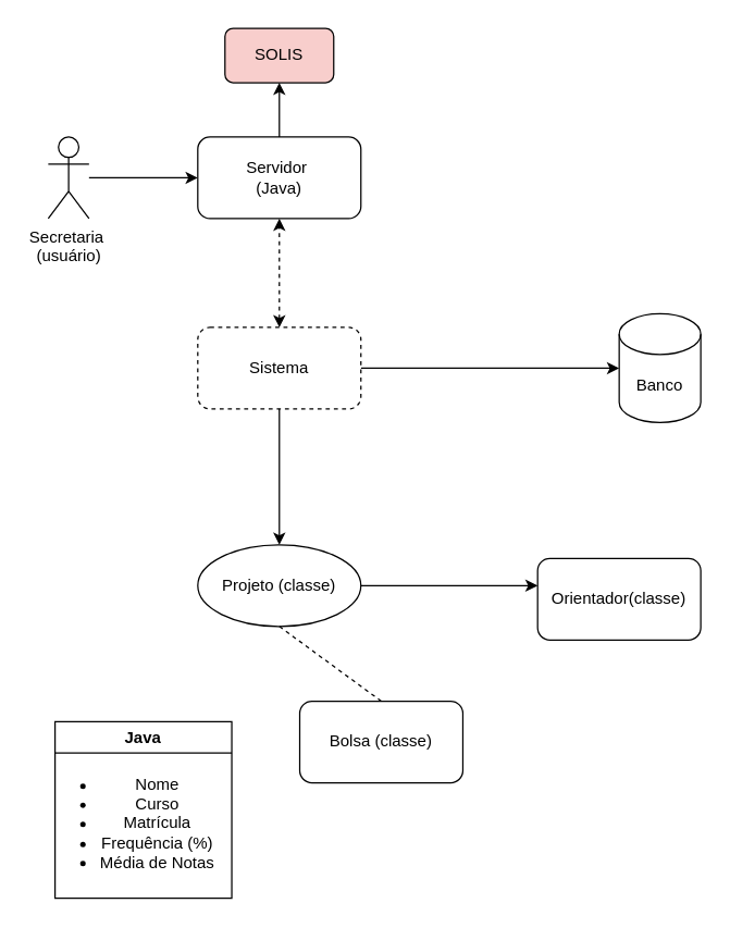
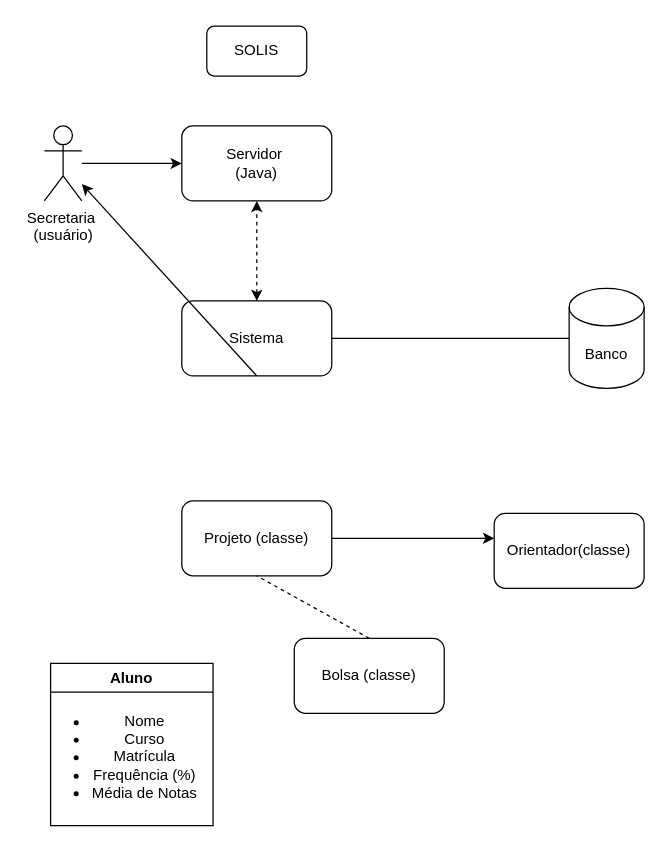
  <mxCell id="0" />
  <mxCell id="1" parent="0" />
  <mxCell id="2" style="edgeStyle=orthogonalEdgeStyle;rounded=0;orthogonalLoop=1;jettySize=auto;html=1;" edge="1" parent="1" source="3"><mxGeometry relative="1" as="geometry"><mxPoint x="145" y="130" as="targetPoint" /></mxGeometry></mxCell>
  <mxCell id="3" value="Secretaria&amp;nbsp;&lt;div&gt;(usuário)&lt;/div&gt;" style="shape=umlActor;verticalLabelPosition=bottom;verticalAlign=top;html=1;outlineConnect=0;" vertex="1" parent="1"><mxGeometry x="35" y="100" width="30" height="60" as="geometry" /></mxCell>
- <mxCell id="4" style="edgeStyle=orthogonalEdgeStyle;rounded=0;orthogonalLoop=1;jettySize=auto;html=1;exitX=1;exitY=0.5;exitDx=0;exitDy=0;entryX=0;entryY=0.5;entryDx=0;entryDy=0;entryPerimeter=0;" edge="1" parent="1" source="9" target="8"><mxGeometry relative="1" as="geometry"><mxPoint x="355" y="130" as="targetPoint" /></mxGeometry></mxCell>
- <mxCell id="5" value="" style="edgeStyle=orthogonalEdgeStyle;rounded=0;orthogonalLoop=1;jettySize=auto;html=1;" edge="1" parent="1" source="6" target="7"><mxGeometry relative="1" as="geometry" /></mxCell>
+ <mxCell id="4" style="edgeStyle=orthogonalEdgeStyle;rounded=0;orthogonalLoop=1;jettySize=auto;html=1;exitX=1;exitY=0.5;exitDx=0;exitDy=0;entryX=0;entryY=0.5;entryDx=0;entryDy=0;entryPerimeter=0;endArrow=none;" edge="1" parent="1" source="9" target="8"><mxGeometry relative="1" as="geometry"><mxPoint x="355" y="130" as="targetPoint" /></mxGeometry></mxCell>
  <mxCell id="6" value="Servidor&amp;nbsp;&lt;div&gt;(Java)&lt;/div&gt;" style="rounded=1;whiteSpace=wrap;html=1;" vertex="1" parent="1"><mxGeometry x="145" y="100" width="120" height="60" as="geometry" /></mxCell>
- <mxCell id="7" value="SOLIS" style="rounded=1;whiteSpace=wrap;html=1;fillColor=#f8cecc;" vertex="1" parent="1"><mxGeometry x="165" y="20" width="80" height="40" as="geometry" /></mxCell>
+ <mxCell id="7" value="SOLIS" style="rounded=1;whiteSpace=wrap;html=1;" vertex="1" parent="1"><mxGeometry x="165" y="20" width="80" height="40" as="geometry" /></mxCell>
  <mxCell id="8" value="Banco" style="shape=cylinder3;whiteSpace=wrap;html=1;boundedLbl=1;backgroundOutline=1;size=15;" vertex="1" parent="1"><mxGeometry x="455" y="230" width="60" height="80" as="geometry" /></mxCell>
- <mxCell id="9" value="Sistema" style="rounded=1;whiteSpace=wrap;html=1;dashed=1;" vertex="1" parent="1"><mxGeometry x="145" y="240" width="120" height="60" as="geometry" /></mxCell>
- <mxCell id="10" value="" style="endArrow=classic;html=1;rounded=0;exitX=0.5;exitY=1;exitDx=0;exitDy=0;entryX=0.5;entryY=0;entryDx=0;entryDy=0;" edge="1" parent="1" source="9" target="12"><mxGeometry width="50" height="50" relative="1" as="geometry"><mxPoint x="205" y="330" as="sourcePoint" /><mxPoint x="205" y="350" as="targetPoint" /></mxGeometry></mxCell>
+ <mxCell id="9" value="Sistema" style="rounded=1;whiteSpace=wrap;html=1;" vertex="1" parent="1"><mxGeometry x="145" y="240" width="120" height="60" as="geometry" /></mxCell>
+ <mxCell id="10" value="" style="endArrow=classic;html=1;rounded=0;exitX=0.5;exitY=1;exitDx=0;exitDy=0;" edge="1" parent="1" source="9" target="3"><mxGeometry width="50" height="50" relative="1" as="geometry"><mxPoint x="205" y="330" as="sourcePoint" /><mxPoint x="205" y="350" as="targetPoint" /></mxGeometry></mxCell>
  <mxCell id="11" value="" style="endArrow=classic;startArrow=classic;html=1;rounded=0;entryX=0.5;entryY=1;entryDx=0;entryDy=0;exitX=0.5;exitY=0;exitDx=0;exitDy=0;dashed=1;" edge="1" parent="1" source="9" target="6"><mxGeometry width="50" height="50" relative="1" as="geometry"><mxPoint x="195" y="230" as="sourcePoint" /><mxPoint x="245" y="180" as="targetPoint" /></mxGeometry></mxCell>
- <mxCell id="12" value="Projeto (classe)" style="ellipse;whiteSpace=wrap;html=1;" vertex="1" parent="1"><mxGeometry x="145" y="400" width="120" height="60" as="geometry" /></mxCell>
- <mxCell id="13" value="Bolsa (classe)" style="rounded=1;whiteSpace=wrap;html=1;" vertex="1" parent="1"><mxGeometry x="220" y="515" width="120" height="60" as="geometry" /></mxCell>
+ <mxCell id="12" value="Projeto (classe)" style="rounded=1;whiteSpace=wrap;html=1;" vertex="1" parent="1"><mxGeometry x="145" y="400" width="120" height="60" as="geometry" /></mxCell>
+ <mxCell id="13" value="Bolsa (classe)" style="rounded=1;whiteSpace=wrap;html=1;" vertex="1" parent="1"><mxGeometry x="235" y="510" width="120" height="60" as="geometry" /></mxCell>
  <mxCell id="14" value="" style="endArrow=none;dashed=1;html=1;rounded=0;entryX=0.5;entryY=1;entryDx=0;entryDy=0;exitX=0.5;exitY=0;exitDx=0;exitDy=0;" edge="1" parent="1" source="13" target="12"><mxGeometry width="50" height="50" relative="1" as="geometry"><mxPoint x="195" y="520" as="sourcePoint" /><mxPoint x="245" y="470" as="targetPoint" /></mxGeometry></mxCell>
  <mxCell id="15" value="" style="endArrow=classic;html=1;rounded=0;exitX=1;exitY=0.5;exitDx=0;exitDy=0;" edge="1" parent="1" source="12"><mxGeometry width="50" height="50" relative="1" as="geometry"><mxPoint x="275" y="430" as="sourcePoint" /><mxPoint x="395" y="430" as="targetPoint" /></mxGeometry></mxCell>
  <mxCell id="16" value="Orientador(classe)" style="rounded=1;whiteSpace=wrap;html=1;" vertex="1" parent="1"><mxGeometry x="395" y="410" width="120" height="60" as="geometry" /></mxCell>
- <mxCell id="17" value="Java" style="swimlane;" vertex="1" parent="1"><mxGeometry x="40" y="530" width="130" height="130" as="geometry" /></mxCell>
+ <mxCell id="17" value="Aluno" style="swimlane;" vertex="1" parent="1"><mxGeometry x="40" y="530" width="130" height="130" as="geometry" /></mxCell>
  <mxCell id="18" value="&lt;ul&gt;&lt;li&gt;Nome&lt;/li&gt;&lt;li&gt;Curso&lt;/li&gt;&lt;li&gt;Matrícula&lt;/li&gt;&lt;li&gt;Frequência (%)&lt;/li&gt;&lt;li&gt;Média de Notas&lt;/li&gt;&lt;/ul&gt;" style="text;html=1;align=center;verticalAlign=middle;resizable=0;points=[];autosize=1;strokeColor=none;fillColor=none;" vertex="1" parent="17"><mxGeometry x="-20" y="20" width="150" height="110" as="geometry" /></mxCell>
